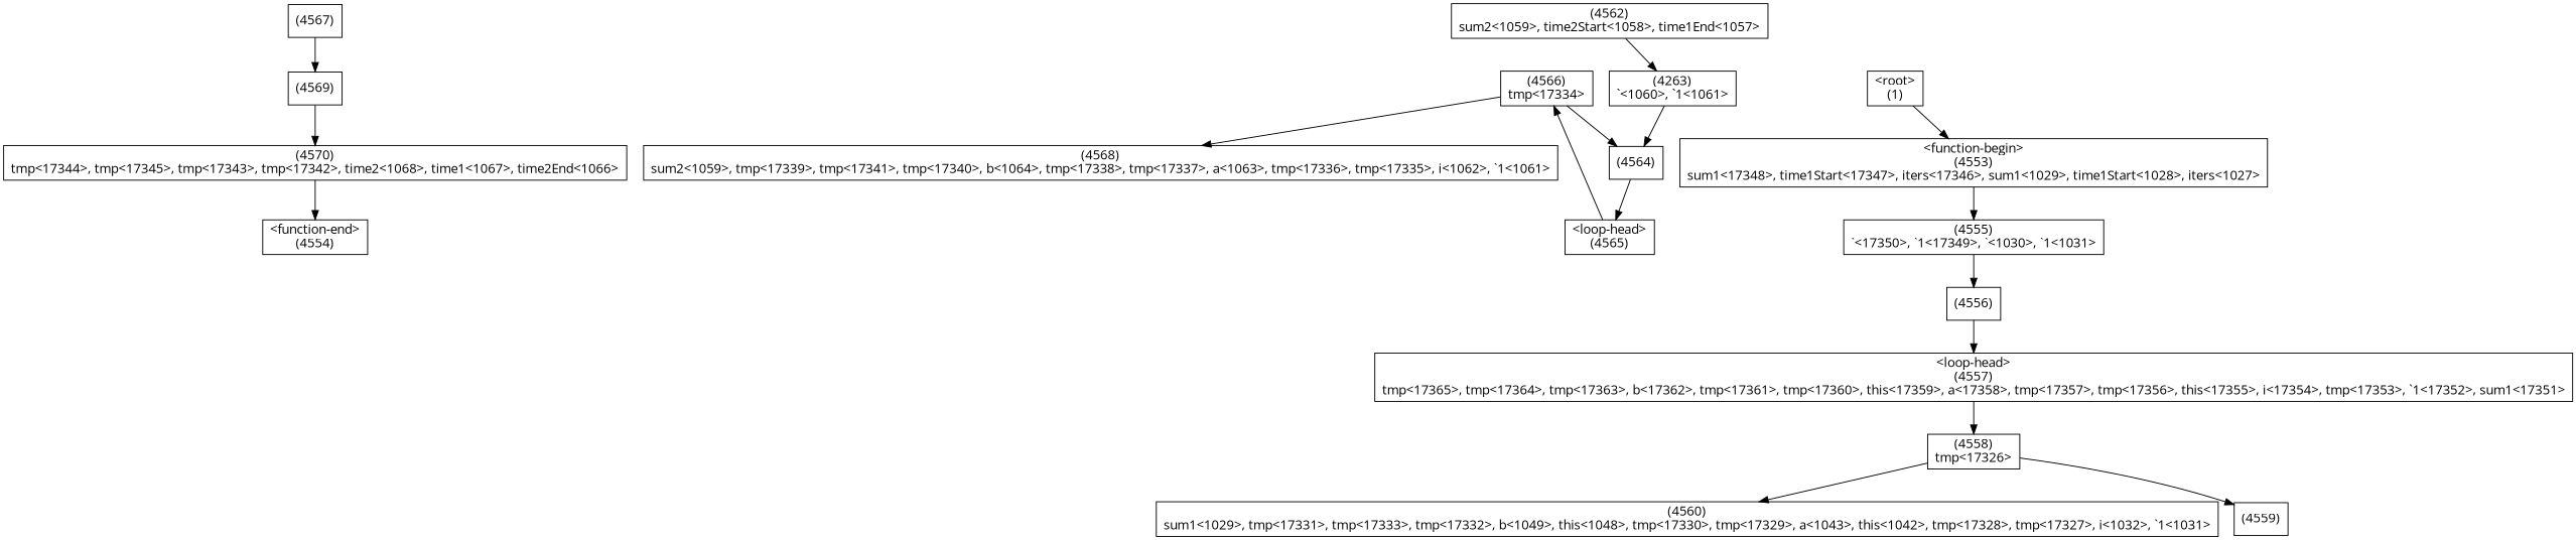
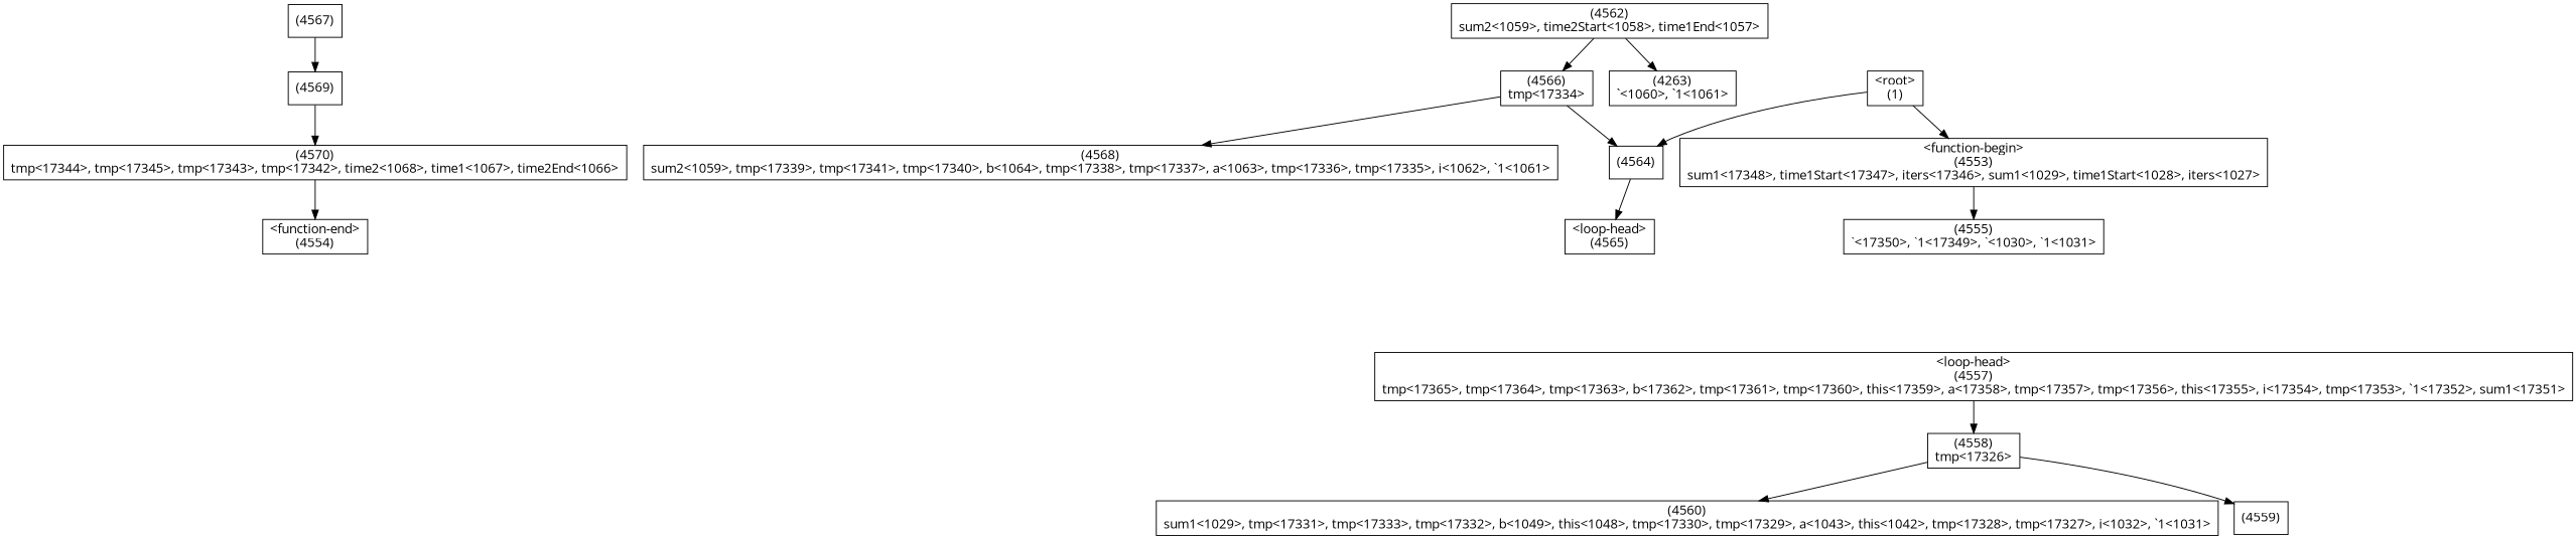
  digraph {
    fontname="Open Sans"
    node [fontname="Open Sans" shape=box]
    edge [fontname="Open Sans"]
    n1 [label="(4570)\ntmp<17344>, tmp<17345>, tmp<17343>, tmp<17342>, time2<1068>, time1<1067>, time2End<1066>"]
    n2 [label="<function-end>\n(4554)"]
    n3 [label="(4569)"]
    n4 [label="(4568)\nsum2<1059>, tmp<17339>, tmp<17341>, tmp<17340>, b<1064>, tmp<17338>, tmp<17337>, a<1063>, tmp<17336>, tmp<17335>, i<1062>, `1<1061>"]
    n5 [label="(4567)"]
    n6 [label="(4566)\ntmp<17334>"]
    n7 [label="(4564)"]
    n8 [label="<loop-head>\n(4565)"]
    n9 [label="(4263)\n`<1060>, `1<1061>"]
    n10 [label="(4562)\nsum2<1059>, time2Start<1058>, time1End<1057>"]
    n11 [label="(4560)\nsum1<1029>, tmp<17331>, tmp<17333>, tmp<17332>, b<1049>, this<1048>, tmp<17330>, tmp<17329>, a<1043>, this<1042>, tmp<17328>, tmp<17327>, i<1032>, `1<1031>"]
    n12 [label="(4559)"]
    n13 [label="(4558)\ntmp<17326>"]
    n14 [label="<loop-head>\n(4557)\ntmp<17365>, tmp<17364>, tmp<17363>, b<17362>, tmp<17361>, tmp<17360>, this<17359>, a<17358>, tmp<17357>, tmp<17356>, this<17355>, i<17354>, tmp<17353>, `1<17352>, sum1<17351>"]
-   n15 [label="(4556)"]
    n16 [label="(4555)\n`<17350>, `1<17349>, `<1030>, `1<1031>"]
    n17 [label="<function-begin>\n(4553)\nsum1<17348>, time1Start<17347>, iters<17346>, sum1<1029>, time1Start<1028>, iters<1027>"]
    n18 [label="<root>\n(1)"]
    n1 -> n2
    n3 -> n1
    n5 -> n3
    n6 -> n4
    n6 -> n7
    n7 -> n8
-   n8 -> n6
-   n9 -> n7
+   n10 -> n6
+   n18 -> n7
    n10 -> n9
    n13 -> n11
    n13 -> n12
    n14 -> n13
-   n15 -> n14
-   n16 -> n15
    n17 -> n16
    n18 -> n17
  }
